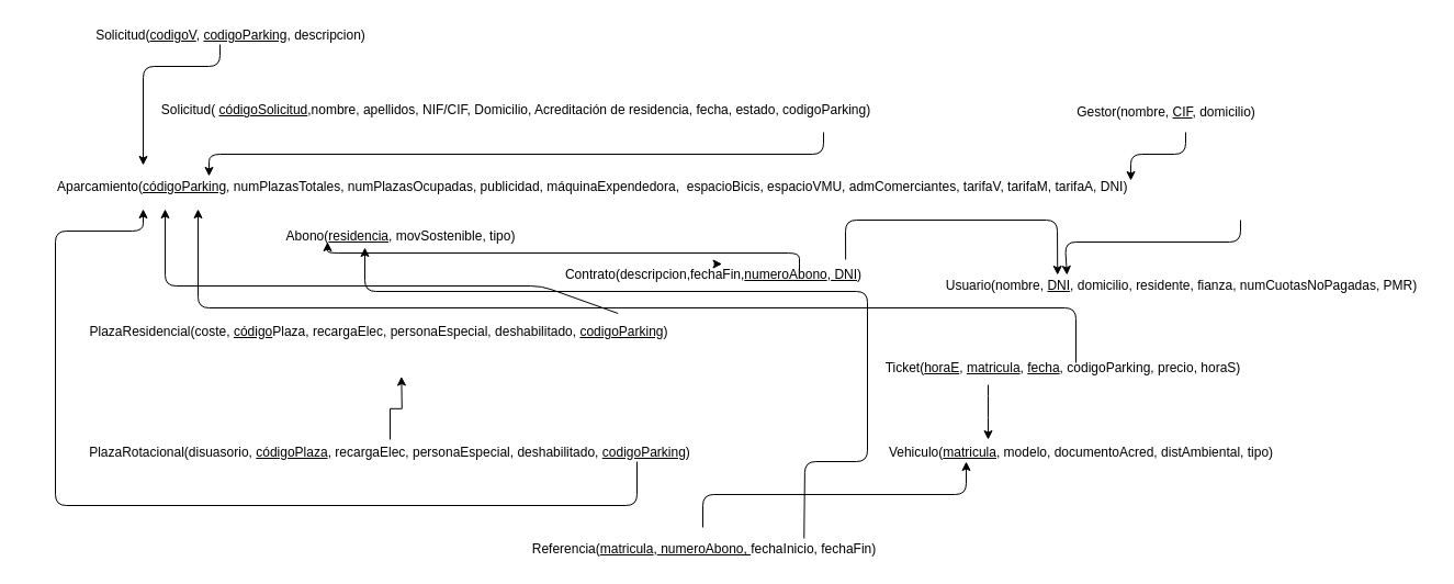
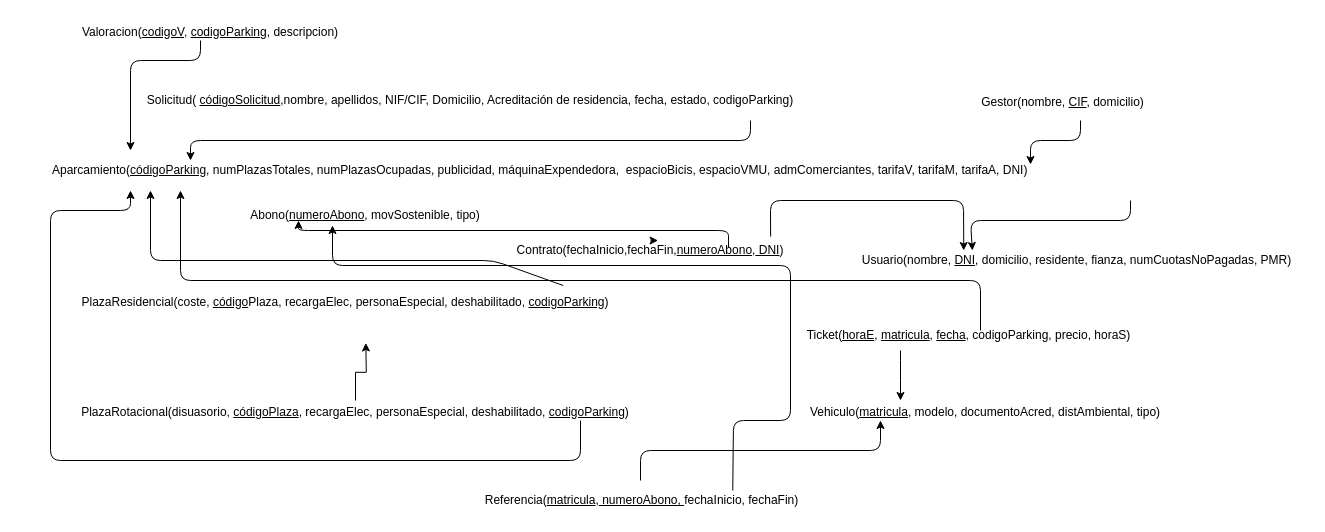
  <mxCell id="0" />
  <mxCell id="1" parent="0" />
  <mxCell id="2" value="Solicitud( &lt;u&gt;códigoSolicitud&lt;/u&gt;&lt;span style=&quot;text-decoration: none&quot;&gt;,nombre, apellidos, NIF/CIF, Domicilio, Acreditación de residencia, fecha, estado, codigoParking)&lt;/span&gt;" style="text;html=1;strokeColor=none;fillColor=none;align=center;verticalAlign=middle;whiteSpace=wrap;rounded=0;" parent="1" vertex="1"><mxGeometry x="130" y="90" width="680" height="20" as="geometry" /></mxCell>
  <mxCell id="3" value="&lt;div align=&quot;left&quot;&gt;&lt;span style=&quot;text-decoration: none&quot;&gt;Aparcamiento(&lt;/span&gt;&lt;u&gt;códigoParking&lt;/u&gt;&lt;span style=&quot;text-decoration: none&quot;&gt;,&lt;/span&gt;&lt;span style=&quot;text-decoration: none&quot;&gt; numPlazasTotales, numPlazasOcupadas, publicidad, máquinaExpendedora,&lt;/span&gt;&lt;span style=&quot;text-decoration: none&quot;&gt;&amp;nbsp; espacioBicis, espacioVMU, admComerciantes, tarifaV, tarifaM, tarifaA,&lt;/span&gt;&lt;span style=&quot;text-decoration: none&quot;&gt; DNI)&lt;/span&gt;&lt;/div&gt;" style="text;html=1;resizable=0;points=[];autosize=1;align=left;verticalAlign=top;spacingTop=-4;" parent="1" vertex="1"><mxGeometry x="50" y="160" width="960" height="20" as="geometry" /></mxCell>
- <mxCell id="4" value="&lt;div align=&quot;left&quot;&gt;&lt;span style=&quot;text-decoration: none&quot;&gt;Abono(&lt;/span&gt;&lt;u&gt;residencia&lt;/u&gt;&lt;span style=&quot;text-decoration: none&quot;&gt;, movSostenible, tipo)&lt;/span&gt;&lt;/div&gt;" style="text;html=1;strokeColor=none;fillColor=none;align=center;verticalAlign=middle;whiteSpace=wrap;rounded=0;" parent="1" vertex="1"><mxGeometry x="220" y="200" width="290" height="30" as="geometry" /></mxCell>
- <mxCell id="5" value="&lt;span style=&quot;text-decoration: none&quot;&gt;Contrato(descripcion,fechaFin,&lt;/span&gt;&lt;u&gt;numeroAbono&lt;/u&gt;&lt;span style=&quot;text-decoration: none&quot;&gt;,&lt;/span&gt;&lt;u&gt; DNI&lt;/u&gt;&lt;span style=&quot;text-decoration: none&quot;&gt;)&lt;/span&gt;" style="text;html=1;strokeColor=none;fillColor=none;align=center;verticalAlign=middle;whiteSpace=wrap;rounded=0;" parent="1" vertex="1"><mxGeometry x="510" y="240" width="280" height="20" as="geometry" /></mxCell>
+ <mxCell id="4" value="&lt;div align=&quot;left&quot;&gt;&lt;span style=&quot;text-decoration: none&quot;&gt;Abono(&lt;/span&gt;&lt;u&gt;numeroAbono&lt;/u&gt;&lt;span style=&quot;text-decoration: none&quot;&gt;, movSostenible, tipo)&lt;/span&gt;&lt;/div&gt;" style="text;html=1;strokeColor=none;fillColor=none;align=center;verticalAlign=middle;whiteSpace=wrap;rounded=0;" parent="1" vertex="1"><mxGeometry x="220" y="200" width="290" height="30" as="geometry" /></mxCell>
+ <mxCell id="5" value="&lt;span style=&quot;text-decoration: none&quot;&gt;Contrato(fechaInicio,fechaFin,&lt;/span&gt;&lt;u&gt;numeroAbono&lt;/u&gt;&lt;span style=&quot;text-decoration: none&quot;&gt;,&lt;/span&gt;&lt;u&gt; DNI&lt;/u&gt;&lt;span style=&quot;text-decoration: none&quot;&gt;)&lt;/span&gt;" style="text;html=1;strokeColor=none;fillColor=none;align=center;verticalAlign=middle;whiteSpace=wrap;rounded=0;" parent="1" vertex="1"><mxGeometry x="510" y="240" width="280" height="20" as="geometry" /></mxCell>
  <mxCell id="6" value="&lt;p style=&quot;margin-bottom: 0cm ; line-height: 100%&quot; align=&quot;left&quot;&gt;&lt;span style=&quot;text-decoration: none&quot;&gt;PlazaResidencial(coste, &lt;/span&gt;&lt;u&gt;código&lt;/u&gt;&lt;span style=&quot;text-decoration: none&quot;&gt;Plaza, recargaElec, personaEspecial, deshabilitado, &lt;/span&gt;&lt;u&gt;codigoParking&lt;/u&gt;&lt;span style=&quot;text-decoration: none&quot;&gt;)&lt;/span&gt;&lt;/p&gt;" style="text;html=1;strokeColor=none;fillColor=none;align=center;verticalAlign=middle;whiteSpace=wrap;rounded=0;" parent="1" vertex="1"><mxGeometry x="50" y="285" width="590" height="20" as="geometry" /></mxCell>
  <mxCell id="7" value="" style="edgeStyle=orthogonalEdgeStyle;rounded=0;orthogonalLoop=1;jettySize=auto;html=1;" edge="1" parent="1" source="8"><mxGeometry relative="1" as="geometry"><mxPoint x="365.333" y="342.5" as="targetPoint" /></mxGeometry></mxCell>
  <mxCell id="8" value="&lt;p style=&quot;margin-bottom: 0cm ; line-height: 100%&quot;&gt;&lt;span style=&quot;text-decoration: none&quot;&gt;PlazaRotacional(disuasorio, &lt;/span&gt;&lt;u&gt;códigoPlaza&lt;/u&gt;&lt;span style=&quot;text-decoration: none&quot;&gt;, recargaElec, personaEspecial, deshabilitado, &lt;/span&gt;&lt;u&gt;codigoParking&lt;/u&gt;&lt;span style=&quot;text-decoration: none&quot;&gt;)&lt;/span&gt;&lt;/p&gt;" style="text;html=1;strokeColor=none;fillColor=none;align=center;verticalAlign=middle;whiteSpace=wrap;rounded=0;" parent="1" vertex="1"><mxGeometry y="400" width="670" height="10" as="geometry" x="20" /></mxCell>
  <mxCell id="9" value="&lt;span style=&quot;text-decoration: none&quot;&gt;Usuario(nombre, &lt;/span&gt;&lt;u&gt;DNI&lt;/u&gt;&lt;span style=&quot;text-decoration: none&quot;&gt;, domicilio, residente, fianza, numCuotasNoPagadas, PMR)&lt;/span&gt;" style="text;html=1;strokeColor=none;fillColor=none;align=center;verticalAlign=middle;whiteSpace=wrap;rounded=0;" parent="1" vertex="1"><mxGeometry x="850" y="250" width="453" height="20" as="geometry" /></mxCell>
  <mxCell id="10" value="&lt;p style=&quot;margin-bottom: 0cm ; line-height: 100%&quot;&gt;&lt;span style=&quot;text-decoration: none&quot;&gt;Gestor(nombre, &lt;/span&gt;&lt;u&gt;CIF&lt;/u&gt;&lt;span style=&quot;text-decoration: none&quot;&gt;, domicilio)&lt;/span&gt;&lt;/p&gt;" style="text;html=1;strokeColor=none;fillColor=none;align=center;verticalAlign=middle;whiteSpace=wrap;rounded=0;" parent="1" vertex="1"><mxGeometry x="970" y="90" width="185" height="10" as="geometry" /></mxCell>
  <mxCell id="11" value="&lt;p style=&quot;margin-bottom: 0cm ; line-height: 100%&quot;&gt;&lt;span style=&quot;text-decoration: none&quot;&gt;Ticket(&lt;/span&gt;&lt;u&gt;horaE&lt;/u&gt;&lt;span style=&quot;text-decoration: none&quot;&gt;, &lt;/span&gt;&lt;u&gt;matricula&lt;/u&gt;&lt;span style=&quot;text-decoration: none&quot;&gt;, &lt;/span&gt;&lt;u&gt;fecha&lt;/u&gt;&lt;span style=&quot;text-decoration: none&quot;&gt;, codigoParking, precio, horaS)&lt;/span&gt;&lt;/p&gt;" style="text;html=1;strokeColor=none;fillColor=none;align=center;verticalAlign=middle;whiteSpace=wrap;rounded=0;" parent="1" vertex="1"><mxGeometry x="802" y="322.5" width="333" height="10" as="geometry" /></mxCell>
- <mxCell id="12" value="&lt;p style=&quot;margin-bottom: 0cm ; line-height: 100%&quot;&gt;&lt;span style=&quot;text-decoration: none&quot;&gt;Solicitud(&lt;/span&gt;&lt;u&gt;codigoV&lt;/u&gt;&lt;span style=&quot;text-decoration: none&quot;&gt;, &lt;/span&gt;&lt;u&gt;codigoParking&lt;/u&gt;&lt;span style=&quot;text-decoration: none&quot;&gt;, descripcion)&lt;/span&gt;&lt;/p&gt;" style="text;html=1;strokeColor=none;fillColor=none;align=center;verticalAlign=middle;whiteSpace=wrap;rounded=0;" parent="1" vertex="1"><mxGeometry x="60" y="20" width="300" height="10" as="geometry" /></mxCell>
+ <mxCell id="12" value="&lt;p style=&quot;margin-bottom: 0cm ; line-height: 100%&quot;&gt;&lt;span style=&quot;text-decoration: none&quot;&gt;Valoracion(&lt;/span&gt;&lt;u&gt;codigoV&lt;/u&gt;&lt;span style=&quot;text-decoration: none&quot;&gt;, &lt;/span&gt;&lt;u&gt;codigoParking&lt;/u&gt;&lt;span style=&quot;text-decoration: none&quot;&gt;, descripcion)&lt;/span&gt;&lt;/p&gt;" style="text;html=1;strokeColor=none;fillColor=none;align=center;verticalAlign=middle;whiteSpace=wrap;rounded=0;" parent="1" vertex="1"><mxGeometry x="60" y="20" width="300" height="10" as="geometry" /></mxCell>
  <mxCell id="13" value="&lt;p style=&quot;margin-bottom: 0cm ; line-height: 100%&quot;&gt;&lt;span style=&quot;text-decoration: none&quot;&gt;Vehiculo(&lt;/span&gt;&lt;u&gt;matricula&lt;/u&gt;&lt;span style=&quot;text-decoration: none&quot;&gt;, modelo, documentoAcred, distAmbiental, tipo&lt;/span&gt;&lt;span style=&quot;text-decoration: none&quot;&gt;)&lt;/span&gt;&lt;/p&gt;" style="text;html=1;strokeColor=none;fillColor=none;align=center;verticalAlign=middle;whiteSpace=wrap;rounded=0;" parent="1" vertex="1"><mxGeometry x="790" y="400" width="390" height="10" as="geometry" /></mxCell>
  <mxCell id="14" value="&lt;span style=&quot;text-decoration: none&quot;&gt;Referencia&lt;/span&gt;&lt;span style=&quot;text-decoration: none&quot;&gt;(&lt;/span&gt;&lt;u&gt;matricula&lt;/u&gt;&lt;span style=&quot;text-decoration: none&quot;&gt;,&lt;/span&gt;&lt;u&gt; numeroAbono, &lt;/u&gt;fechaInicio, fechaFin&lt;span style=&quot;text-decoration: none&quot;&gt;)&lt;/span&gt;" style="text;html=1;strokeColor=none;fillColor=none;align=center;verticalAlign=middle;whiteSpace=wrap;rounded=0;" parent="1" vertex="1"><mxGeometry x="460" y="490" width="363" height="20" as="geometry" /></mxCell>
  <mxCell id="15" style="edgeStyle=orthogonalEdgeStyle;rounded=0;orthogonalLoop=1;jettySize=auto;html=1;exitX=0.5;exitY=0;exitDx=0;exitDy=0;entryX=0.527;entryY=0;entryDx=0;entryDy=0;entryPerimeter=0;" parent="1" source="5" target="5" edge="1"><mxGeometry relative="1" as="geometry" /></mxCell>
  <mxCell id="16" value="" style="endArrow=classic;html=1;" parent="1" edge="1"><mxGeometry width="50" height="50" relative="1" as="geometry"><mxPoint x="750" y="120" as="sourcePoint" /><mxPoint x="190" y="160" as="targetPoint" /><Array as="points"><mxPoint x="750" y="120" /><mxPoint x="750" y="140" /><mxPoint x="190" y="140" /></Array></mxGeometry></mxCell>
  <mxCell id="17" value="" style="endArrow=classic;html=1;" parent="1" edge="1"><mxGeometry width="50" height="50" relative="1" as="geometry"><mxPoint x="728" y="240" as="sourcePoint" /><mxPoint x="298" y="220" as="targetPoint" /><Array as="points"><mxPoint x="728" y="250" /><mxPoint x="728" y="230" /><mxPoint x="298" y="230" /></Array></mxGeometry></mxCell>
  <mxCell id="18" value="" style="endArrow=classic;html=1;exitX=0.869;exitY=0;exitDx=0;exitDy=0;exitPerimeter=0;" parent="1" source="6" edge="1"><mxGeometry width="50" height="50" relative="1" as="geometry"><mxPoint x="120" y="260" as="sourcePoint" /><mxPoint x="150" y="190" as="targetPoint" /><Array as="points"><mxPoint x="493" y="260" /><mxPoint x="150" y="260" /></Array></mxGeometry></mxCell>
  <mxCell id="19" value="" style="endArrow=classic;html=1;" parent="1" edge="1"><mxGeometry width="50" height="50" relative="1" as="geometry"><mxPoint x="580" y="420" as="sourcePoint" /><mxPoint x="130" y="190" as="targetPoint" /><Array as="points"><mxPoint x="580" y="460" /><mxPoint x="50" y="460" /><mxPoint x="50" y="210" /><mxPoint x="130" y="210" /></Array></mxGeometry></mxCell>
  <mxCell id="20" value="" style="endArrow=classic;html=1;" parent="1" edge="1"><mxGeometry width="50" height="50" relative="1" as="geometry"><mxPoint x="1080" y="120" as="sourcePoint" /><mxPoint x="1030" y="164" as="targetPoint" /><Array as="points"><mxPoint x="1080" y="140" /><mxPoint x="1030" y="140" /></Array></mxGeometry></mxCell>
  <mxCell id="21" value="" style="endArrow=classic;html=1;" parent="1" edge="1"><mxGeometry width="50" height="50" relative="1" as="geometry"><mxPoint x="900" y="350" as="sourcePoint" /><mxPoint x="900" y="400" as="targetPoint" /><Array as="points"><mxPoint x="900" y="370" /></Array></mxGeometry></mxCell>
  <mxCell id="22" value="" style="endArrow=classic;html=1;exitX=0.929;exitY=-0.2;exitDx=0;exitDy=0;exitPerimeter=0;entryX=0.25;entryY=0;entryDx=0;entryDy=0;" parent="1" source="5" target="9" edge="1"><mxGeometry width="50" height="50" relative="1" as="geometry"><mxPoint x="770" y="200" as="sourcePoint" /><mxPoint x="960" y="210" as="targetPoint" /><Array as="points"><mxPoint x="770" y="200" /><mxPoint x="963" y="200" /></Array></mxGeometry></mxCell>
  <mxCell id="23" value="" style="endArrow=classic;html=1;" parent="1" edge="1"><mxGeometry width="50" height="50" relative="1" as="geometry"><mxPoint x="200" y="40" as="sourcePoint" /><mxPoint x="130" y="150" as="targetPoint" /><Array as="points"><mxPoint x="200" y="60" /><mxPoint x="130" y="60" /></Array></mxGeometry></mxCell>
  <mxCell id="24" value="" style="endArrow=classic;html=1;" parent="1" edge="1"><mxGeometry width="50" height="50" relative="1" as="geometry"><mxPoint x="640" y="480" as="sourcePoint" /><mxPoint x="880" y="420" as="targetPoint" /><Array as="points"><mxPoint x="640" y="450" /><mxPoint x="880" y="450" /></Array></mxGeometry></mxCell>
  <mxCell id="25" value="" style="endArrow=classic;html=1;exitX=0.75;exitY=0;exitDx=0;exitDy=0;" parent="1" source="14" edge="1"><mxGeometry width="50" height="50" relative="1" as="geometry"><mxPoint x="802" y="425" as="sourcePoint" /><mxPoint x="332" y="225" as="targetPoint" /><Array as="points"><mxPoint x="733" y="420" /><mxPoint x="790" y="420" /><mxPoint x="790" y="265" /><mxPoint x="332" y="265" /></Array></mxGeometry></mxCell>
  <mxCell id="26" value="" style="endArrow=classic;html=1;entryX=0.269;entryY=0;entryDx=0;entryDy=0;entryPerimeter=0;" parent="1" target="9" edge="1"><mxGeometry width="50" height="50" relative="1" as="geometry"><mxPoint x="1130" y="200" as="sourcePoint" /><mxPoint x="974" y="245" as="targetPoint" /><Array as="points"><mxPoint x="1130" y="220" /><mxPoint x="970" y="220" /></Array></mxGeometry></mxCell>
  <mxCell id="27" value="" style="endArrow=classic;html=1;" edge="1" parent="1"><mxGeometry width="50" height="50" relative="1" as="geometry"><mxPoint x="980" y="330" as="sourcePoint" /><mxPoint x="180" y="190" as="targetPoint" /><Array as="points"><mxPoint x="980" y="280" /><mxPoint x="180" y="280" /></Array></mxGeometry></mxCell>
